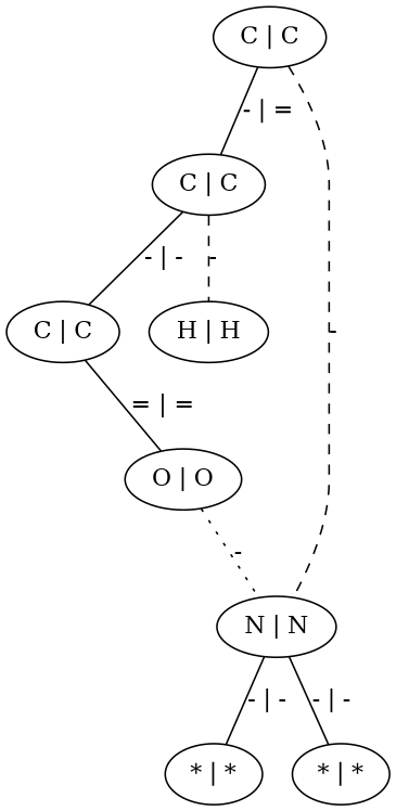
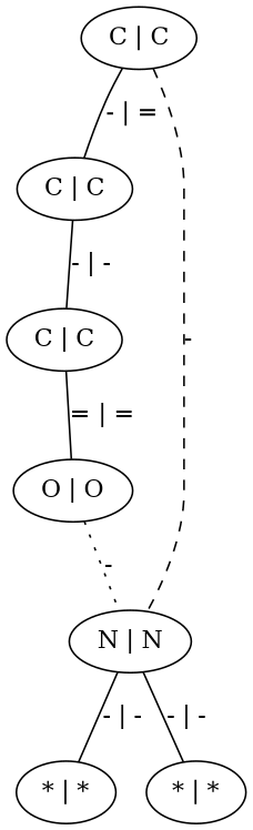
  graph {
    n1 [label="C | C"]
    n2 [label="C | C"]
    n3 [label="N | N"]
    n4 [label="C | C"]
-   n5 [label="H | H"]
    n6 [label="* | *"]
    n7 [label="* | *"]
    n8 [label="O | O"]
    n1 -- n2 [label="- | ="]
    n1 -- n3 [label="-" style=dashed]
    n2 -- n4 [label="- | -"]
-   n2 -- n5 [label="-" style=dashed]
    n3 -- n6 [label="- | -"]
    n3 -- n7 [label="- | -"]
    n4 -- n8 [label="= | ="]
    n8 -- n3 [label="-" style=dotted]
  }
